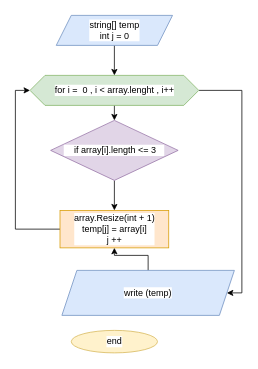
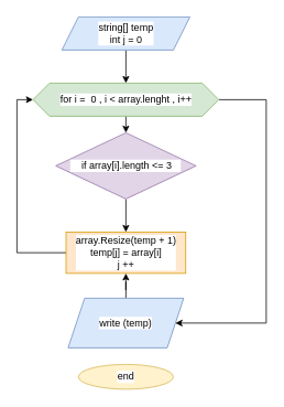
  <mxCell id="0" />
  <mxCell id="1" parent="0" />
  <mxCell id="2" style="edgeStyle=orthogonalEdgeStyle;rounded=0;orthogonalLoop=1;jettySize=auto;html=1;exitX=0.5;exitY=1;exitDx=0;exitDy=0;entryX=0.5;entryY=0;entryDx=0;entryDy=0;fontColor=#000000;" edge="1" parent="1" source="3" target="6"><mxGeometry relative="1" as="geometry" /></mxCell>
  <mxCell id="3" value="string[] temp&lt;br&gt;int j = 0" style="shape=parallelogram;perimeter=parallelogramPerimeter;whiteSpace=wrap;html=1;fixedSize=1;labelBackgroundColor=#FFFFFF;fillColor=#dae8fc;strokeColor=#6c8ebf;" vertex="1" parent="1"><mxGeometry x="74.5" y="20" width="155" height="40" as="geometry" /></mxCell>
  <mxCell id="4" style="edgeStyle=orthogonalEdgeStyle;rounded=0;orthogonalLoop=1;jettySize=auto;html=1;fontColor=#000000;" edge="1" parent="1" source="6" target="12"><mxGeometry relative="1" as="geometry"><Array as="points"><mxPoint x="322" y="120" /><mxPoint x="322" y="390" /></Array></mxGeometry></mxCell>
  <mxCell id="5" style="edgeStyle=orthogonalEdgeStyle;rounded=0;orthogonalLoop=1;jettySize=auto;html=1;exitX=0.5;exitY=1;exitDx=0;exitDy=0;entryX=0.5;entryY=0;entryDx=0;entryDy=0;fontColor=#000000;" edge="1" parent="1" source="6" target="8"><mxGeometry relative="1" as="geometry" /></mxCell>
  <mxCell id="6" value="for i =&amp;nbsp; 0 , i &amp;lt; array.lenght , i++" style="shape=hexagon;perimeter=hexagonPerimeter2;whiteSpace=wrap;html=1;fixedSize=1;labelBackgroundColor=#FFFFFF;fillColor=#d5e8d4;strokeColor=#82b366;" vertex="1" parent="1"><mxGeometry x="39.5" y="100" width="225" height="40" as="geometry" /></mxCell>
  <mxCell id="7" style="edgeStyle=orthogonalEdgeStyle;rounded=0;orthogonalLoop=1;jettySize=auto;html=1;exitX=0.5;exitY=1;exitDx=0;exitDy=0;entryX=0.5;entryY=0;entryDx=0;entryDy=0;fontColor=#000000;" edge="1" parent="1" source="8" target="10"><mxGeometry relative="1" as="geometry" /></mxCell>
  <mxCell id="8" value="&amp;nbsp; &amp;nbsp; if array[i].length &amp;lt;= 3&lt;span style=&quot;white-space: pre;&quot;&gt;&#09;&lt;/span&gt;" style="rhombus;whiteSpace=wrap;html=1;labelBackgroundColor=#FFFFFF;fillColor=#e1d5e7;strokeColor=#9673a6;" vertex="1" parent="1"><mxGeometry x="67" y="160" width="170" height="80" as="geometry" /></mxCell>
  <mxCell id="9" style="edgeStyle=orthogonalEdgeStyle;rounded=0;orthogonalLoop=1;jettySize=auto;html=1;entryX=0;entryY=0.5;entryDx=0;entryDy=0;fontColor=#000000;" edge="1" parent="1" source="10" target="6"><mxGeometry relative="1" as="geometry"><Array as="points"><mxPoint x="20" y="305" /><mxPoint x="20" y="120" /></Array></mxGeometry></mxCell>
- <mxCell id="10" value="array.Resize(int + 1)&lt;br&gt;temp[j] = array[i]&lt;br&gt;j ++" style="rounded=0;whiteSpace=wrap;html=1;labelBackgroundColor=#FFFFFF;fillColor=#ffe6cc;strokeColor=#d79b00;" vertex="1" parent="1"><mxGeometry x="79.5" y="280" width="145" height="50" as="geometry" /></mxCell>
+ <mxCell id="10" value="array.Resize(temp + 1)&lt;br&gt;temp[j] = array[i]&lt;br&gt;j ++" style="rounded=0;whiteSpace=wrap;html=1;labelBackgroundColor=#FFFFFF;fillColor=#ffe6cc;strokeColor=#d79b00;" vertex="1" parent="1"><mxGeometry x="79.5" y="280" width="145" height="50" as="geometry" /></mxCell>
  <mxCell id="11" style="edgeStyle=orthogonalEdgeStyle;rounded=0;orthogonalLoop=1;jettySize=auto;html=1;fontColor=#000000;" edge="1" parent="1" source="12" target="10"><mxGeometry relative="1" as="geometry" /></mxCell>
- <mxCell id="12" value="write (temp)" style="shape=parallelogram;perimeter=parallelogramPerimeter;whiteSpace=wrap;html=1;fixedSize=1;labelBackgroundColor=#FFFFFF;fillColor=#dae8fc;strokeColor=#6c8ebf;" vertex="1" parent="1"><mxGeometry x="82" y="360" width="230" height="60" as="geometry" /></mxCell>
+ <mxCell id="12" value="write (temp)" style="shape=parallelogram;perimeter=parallelogramPerimeter;whiteSpace=wrap;html=1;fixedSize=1;labelBackgroundColor=#FFFFFF;fillColor=#dae8fc;strokeColor=#6c8ebf;" vertex="1" parent="1"><mxGeometry x="82" y="360" width="140" height="60" as="geometry" /></mxCell>
  <mxCell id="13" value="end" style="ellipse;whiteSpace=wrap;html=1;labelBackgroundColor=#FFFFFF;fillColor=#fff2cc;strokeColor=#d6b656;" vertex="1" parent="1"><mxGeometry x="94.5" y="440" width="115" height="30" as="geometry" /></mxCell>
